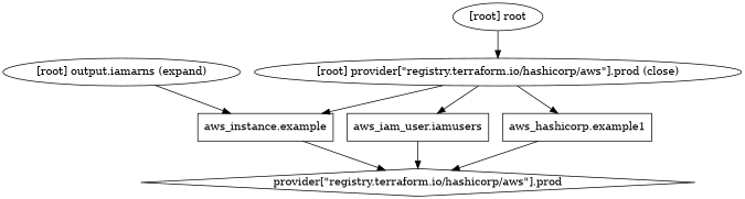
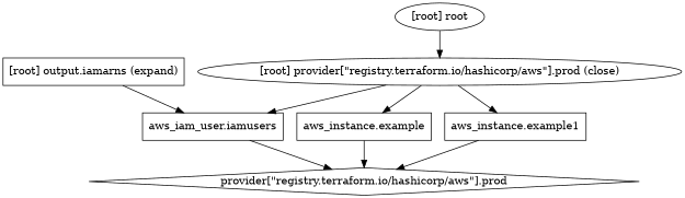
  digraph {
    compound=true
    newrank=true
    n1 [label="aws_iam_user.iamusers" shape=box]
    n2 [label="provider[\"registry.terraform.io/hashicorp/aws\"].prod" shape=diamond]
    n3 [label="aws_instance.example" shape=box]
-   n4 [label="aws_hashicorp.example1" shape=box]
-   "[root] output.iamarns (expand)"
+   n4 [label="aws_instance.example1" shape=box]
+   "[root] output.iamarns (expand)" [shape=box]
    "[root] provider[\"registry.terraform.io/hashicorp/aws\"].prod (close)"
    "[root] root"
    subgraph sub_1 {
      n1
      n2
      n3
      n4
      "[root] output.iamarns (expand)"
      "[root] provider[\"registry.terraform.io/hashicorp/aws\"].prod (close)"
      "[root] root"
    }
    n1 -> n2
    n3 -> n2
    n4 -> n2
-   "[root] output.iamarns (expand)" -> n3
+   "[root] output.iamarns (expand)" -> n1
    "[root] provider[\"registry.terraform.io/hashicorp/aws\"].prod (close)" -> n1
    "[root] provider[\"registry.terraform.io/hashicorp/aws\"].prod (close)" -> n3
    "[root] provider[\"registry.terraform.io/hashicorp/aws\"].prod (close)" -> n4
    "[root] root" -> "[root] provider[\"registry.terraform.io/hashicorp/aws\"].prod (close)"
  }
